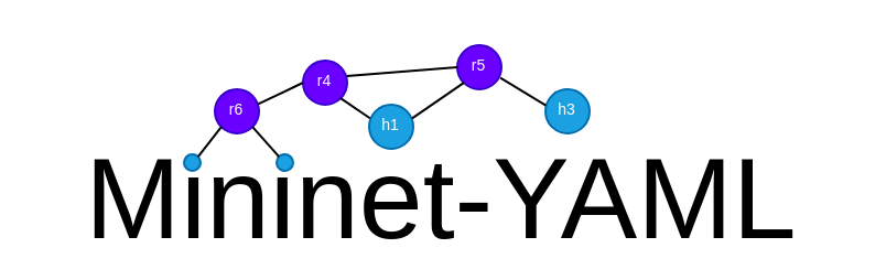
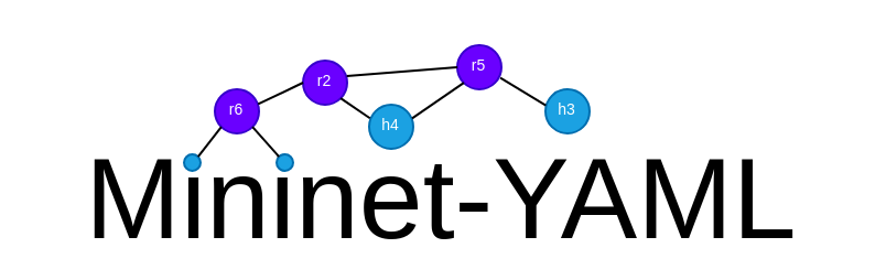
  <mxCell id="0" />
  <mxCell id="1" parent="0" />
  <mxCell id="2" value="&lt;font data-font-src=&quot;https://fonts.googleapis.com/css?family=Roboto&quot;&gt;Mininet-YAML&lt;/font&gt;" style="text;html=1;align=center;verticalAlign=middle;whiteSpace=wrap;rounded=0;fontSize=52;fontFamily=Helvetica;" vertex="1" parent="1"><mxGeometry x="20" y="75" width="360" height="30" as="geometry" /></mxCell>
  <mxCell id="3" value="" style="ellipse;whiteSpace=wrap;html=1;aspect=fixed;labelBackgroundColor=default;labelBorderColor=none;fillColor=#6a00ff;strokeColor=#3700CC;fontColor=#ffffff;" vertex="1" parent="1"><mxGeometry x="97" y="40" width="20" height="20" as="geometry" /></mxCell>
  <mxCell id="4" value="" style="ellipse;whiteSpace=wrap;html=1;aspect=fixed;labelBackgroundColor=default;labelBorderColor=none;fillColor=#1ba1e2;strokeColor=#006EAF;fontColor=#ffffff;" vertex="1" parent="1"><mxGeometry x="83" y="69.5" width="7.5" height="7.5" as="geometry" /></mxCell>
  <mxCell id="5" value="" style="ellipse;whiteSpace=wrap;html=1;aspect=fixed;labelBackgroundColor=default;labelBorderColor=none;fillColor=#1ba1e2;strokeColor=#006EAF;fontColor=#ffffff;" vertex="1" parent="1"><mxGeometry x="125" y="69.5" width="7.5" height="7.5" as="geometry" /></mxCell>
  <mxCell id="6" value="" style="endArrow=none;html=1;rounded=0;entryX=0;entryY=1;entryDx=0;entryDy=0;exitX=1;exitY=0;exitDx=0;exitDy=0;" edge="1" parent="1" source="4" target="3"><mxGeometry width="50" height="50" relative="1" as="geometry"><mxPoint x="87" y="39.5" as="sourcePoint" /><mxPoint x="127" y="69.5" as="targetPoint" /></mxGeometry></mxCell>
  <mxCell id="7" value="" style="endArrow=none;html=1;rounded=0;entryX=1;entryY=1;entryDx=0;entryDy=0;exitX=0;exitY=0;exitDx=0;exitDy=0;" edge="1" parent="1" source="5" target="3"><mxGeometry width="50" height="50" relative="1" as="geometry"><mxPoint x="99" y="81" as="sourcePoint" /><mxPoint x="136" y="50" as="targetPoint" /></mxGeometry></mxCell>
  <mxCell id="8" value="" style="ellipse;whiteSpace=wrap;html=1;aspect=fixed;labelBackgroundColor=default;labelBorderColor=none;fillColor=#6a00ff;strokeColor=#3700CC;fontColor=#ffffff;" vertex="1" parent="1"><mxGeometry x="137" y="27" width="20" height="20" as="geometry" /></mxCell>
  <mxCell id="9" value="" style="endArrow=none;html=1;rounded=0;entryX=0;entryY=0.5;entryDx=0;entryDy=0;exitX=0.982;exitY=0.336;exitDx=0;exitDy=0;exitPerimeter=0;" edge="1" parent="1" source="3" target="8"><mxGeometry width="50" height="50" relative="1" as="geometry"><mxPoint x="117" y="50" as="sourcePoint" /><mxPoint x="147" y="60" as="targetPoint" /></mxGeometry></mxCell>
  <mxCell id="10" value="" style="ellipse;whiteSpace=wrap;html=1;aspect=fixed;labelBackgroundColor=default;labelBorderColor=none;fillColor=#1ba1e2;strokeColor=#006EAF;fontColor=#ffffff;" vertex="1" parent="1"><mxGeometry x="167" y="47" width="20" height="20" as="geometry" /></mxCell>
  <mxCell id="11" value="" style="ellipse;whiteSpace=wrap;html=1;aspect=fixed;labelBackgroundColor=default;labelBorderColor=none;fillColor=#6a00ff;strokeColor=#3700CC;fontColor=#ffffff;" vertex="1" parent="1"><mxGeometry x="207" y="20" width="20" height="20" as="geometry" /></mxCell>
  <mxCell id="12" value="" style="endArrow=none;html=1;rounded=0;entryX=0;entryY=0.5;entryDx=0;entryDy=0;exitX=0.992;exitY=0.35;exitDx=0;exitDy=0;exitPerimeter=0;" edge="1" parent="1" source="8" target="11"><mxGeometry width="50" height="50" relative="1" as="geometry"><mxPoint x="167" y="40" as="sourcePoint" /><mxPoint x="197" y="33" as="targetPoint" /></mxGeometry></mxCell>
  <mxCell id="13" value="" style="endArrow=none;html=1;rounded=0;entryX=0.018;entryY=0.307;entryDx=0;entryDy=0;exitX=1;exitY=1;exitDx=0;exitDy=0;entryPerimeter=0;" edge="1" parent="1" source="8" target="10"><mxGeometry width="50" height="50" relative="1" as="geometry"><mxPoint x="181" y="47" as="sourcePoint" /><mxPoint x="231" y="47" as="targetPoint" /></mxGeometry></mxCell>
  <mxCell id="14" value="" style="endArrow=none;html=1;rounded=0;entryX=0.975;entryY=0.308;entryDx=0;entryDy=0;exitX=0;exitY=1;exitDx=0;exitDy=0;entryPerimeter=0;" edge="1" parent="1" source="11" target="10"><mxGeometry width="50" height="50" relative="1" as="geometry"><mxPoint x="247" y="35" as="sourcePoint" /><mxPoint x="266" y="47" as="targetPoint" /></mxGeometry></mxCell>
  <mxCell id="15" value="" style="ellipse;whiteSpace=wrap;html=1;aspect=fixed;labelBackgroundColor=default;labelBorderColor=none;fillColor=#1ba1e2;strokeColor=#006EAF;fontColor=#ffffff;" vertex="1" parent="1"><mxGeometry x="247" y="40" width="20" height="20" as="geometry" /></mxCell>
  <mxCell id="16" value="" style="endArrow=none;html=1;rounded=0;entryX=0.977;entryY=0.74;entryDx=0;entryDy=0;exitX=0.008;exitY=0.363;exitDx=0;exitDy=0;entryPerimeter=0;exitPerimeter=0;" edge="1" parent="1" source="15" target="11"><mxGeometry width="50" height="50" relative="1" as="geometry"><mxPoint x="263" y="27" as="sourcePoint" /><mxPoint x="241" y="36" as="targetPoint" /></mxGeometry></mxCell>
  <mxCell id="17" value="r6" style="text;html=1;align=center;verticalAlign=middle;whiteSpace=wrap;rounded=0;fontSize=7;fontColor=#ffffff;" vertex="1" parent="1"><mxGeometry x="105" y="49" width="4" height="2" as="geometry" /></mxCell>
- <mxCell id="18" value="r4" style="text;html=1;align=center;verticalAlign=middle;whiteSpace=wrap;rounded=0;fontSize=7;fontColor=#ffffff;" vertex="1" parent="1"><mxGeometry x="145" y="36" width="4" height="2" as="geometry" /></mxCell>
+ <mxCell id="18" value="r2" style="text;html=1;align=center;verticalAlign=middle;whiteSpace=wrap;rounded=0;fontSize=7;fontColor=#ffffff;" vertex="1" parent="1"><mxGeometry x="145" y="36" width="4" height="2" as="geometry" /></mxCell>
  <mxCell id="19" value="r5" style="text;html=1;align=center;verticalAlign=middle;whiteSpace=wrap;rounded=0;fontSize=7;fontColor=#ffffff;" vertex="1" parent="1"><mxGeometry x="215" y="29" width="4" height="2" as="geometry" /></mxCell>
- <mxCell id="20" value="h1" style="text;html=1;align=center;verticalAlign=middle;whiteSpace=wrap;rounded=0;fontSize=7;fontColor=#ffffff;" vertex="1" parent="1"><mxGeometry x="175" y="56" width="4" height="2" as="geometry" /></mxCell>
+ <mxCell id="20" value="h4" style="text;html=1;align=center;verticalAlign=middle;whiteSpace=wrap;rounded=0;fontSize=7;fontColor=#ffffff;" vertex="1" parent="1"><mxGeometry x="175" y="56" width="4" height="2" as="geometry" /></mxCell>
  <mxCell id="21" value="h3" style="text;html=1;align=center;verticalAlign=middle;whiteSpace=wrap;rounded=0;fontSize=7;fontColor=#ffffff;" vertex="1" parent="1"><mxGeometry x="255" y="49" width="4" height="2" as="geometry" /></mxCell>
